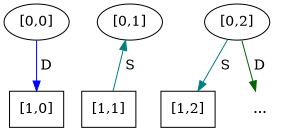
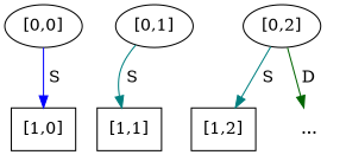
  digraph {
    fontname="DejaVu Serif"
    node [fontname="DejaVu Serif"]
    edge [color=teal fontname="DejaVu Serif"]
    n1 [label="[0,0]"]
    n2 [label="[1,0]" shape=box]
    n3 [label="[0,1]"]
    n4 [label="[1,1]" shape=box]
    n5 [label="[0,2]"]
    n6 [label="[1,2]" shape=box]
    n7 [label="..." shape=plaintext]
-   n1 -> n2 [color=blue label=" D"]
-   n4 -> n3 [label=" S"]
+   n1 -> n2 [color=blue label=" S"]
+   n3 -> n4 [label=" S"]
    n5 -> n6 [label=" S"]
    n5 -> n7 [color=darkgreen label=" D"]
  }
